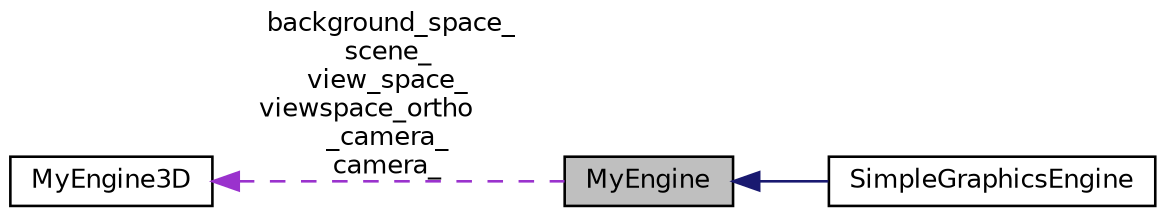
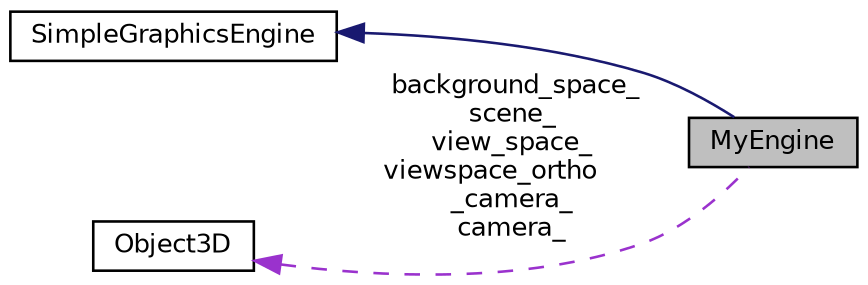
  digraph {
    rankdir=LR
    node [color=black fillcolor=white fontname=Helvetica fontsize=10 shape=record style=filled]
    edge [dir=back fontname=Helvetica fontsize=10 labelfontname=Helvetica labelfontsize=10]
    n1 [fillcolor=grey75 fontcolor=black height=0.2 label=MyEngine width=0.4]
    n2 [height=0.2 label=SimpleGraphicsEngine width=0.4]
-   n3 [height=0.2 label=MyEngine3D width=0.4]
-   n1 -> n2 [color=midnightblue style=solid]
+   n3 [height=0.2 label=Object3D width=0.4]
+   n2 -> n1 [color=midnightblue style=solid]
    n3 -> n1 [color=darkorchid3 label=" background_space_\nscene_\nview_space_\nviewspace_ortho\l_camera_\ncamera_" style=dashed]
  }
